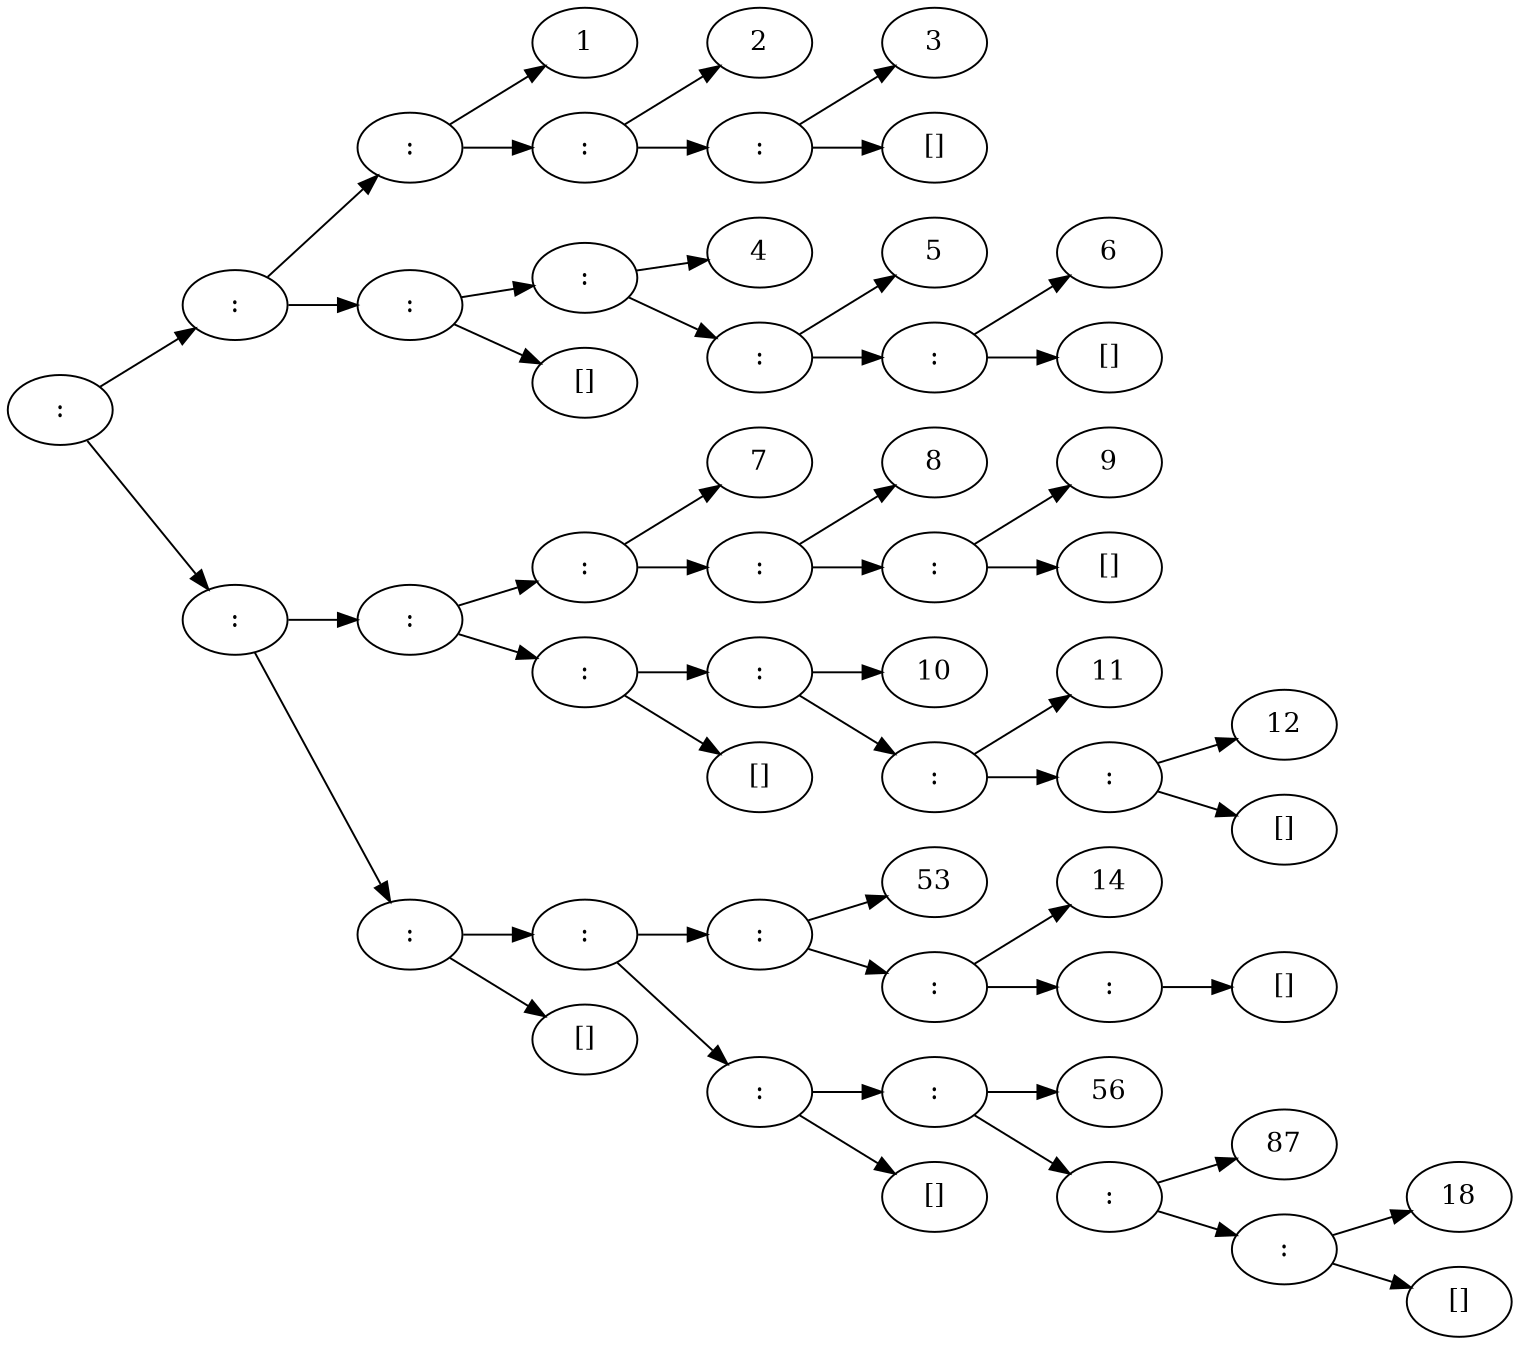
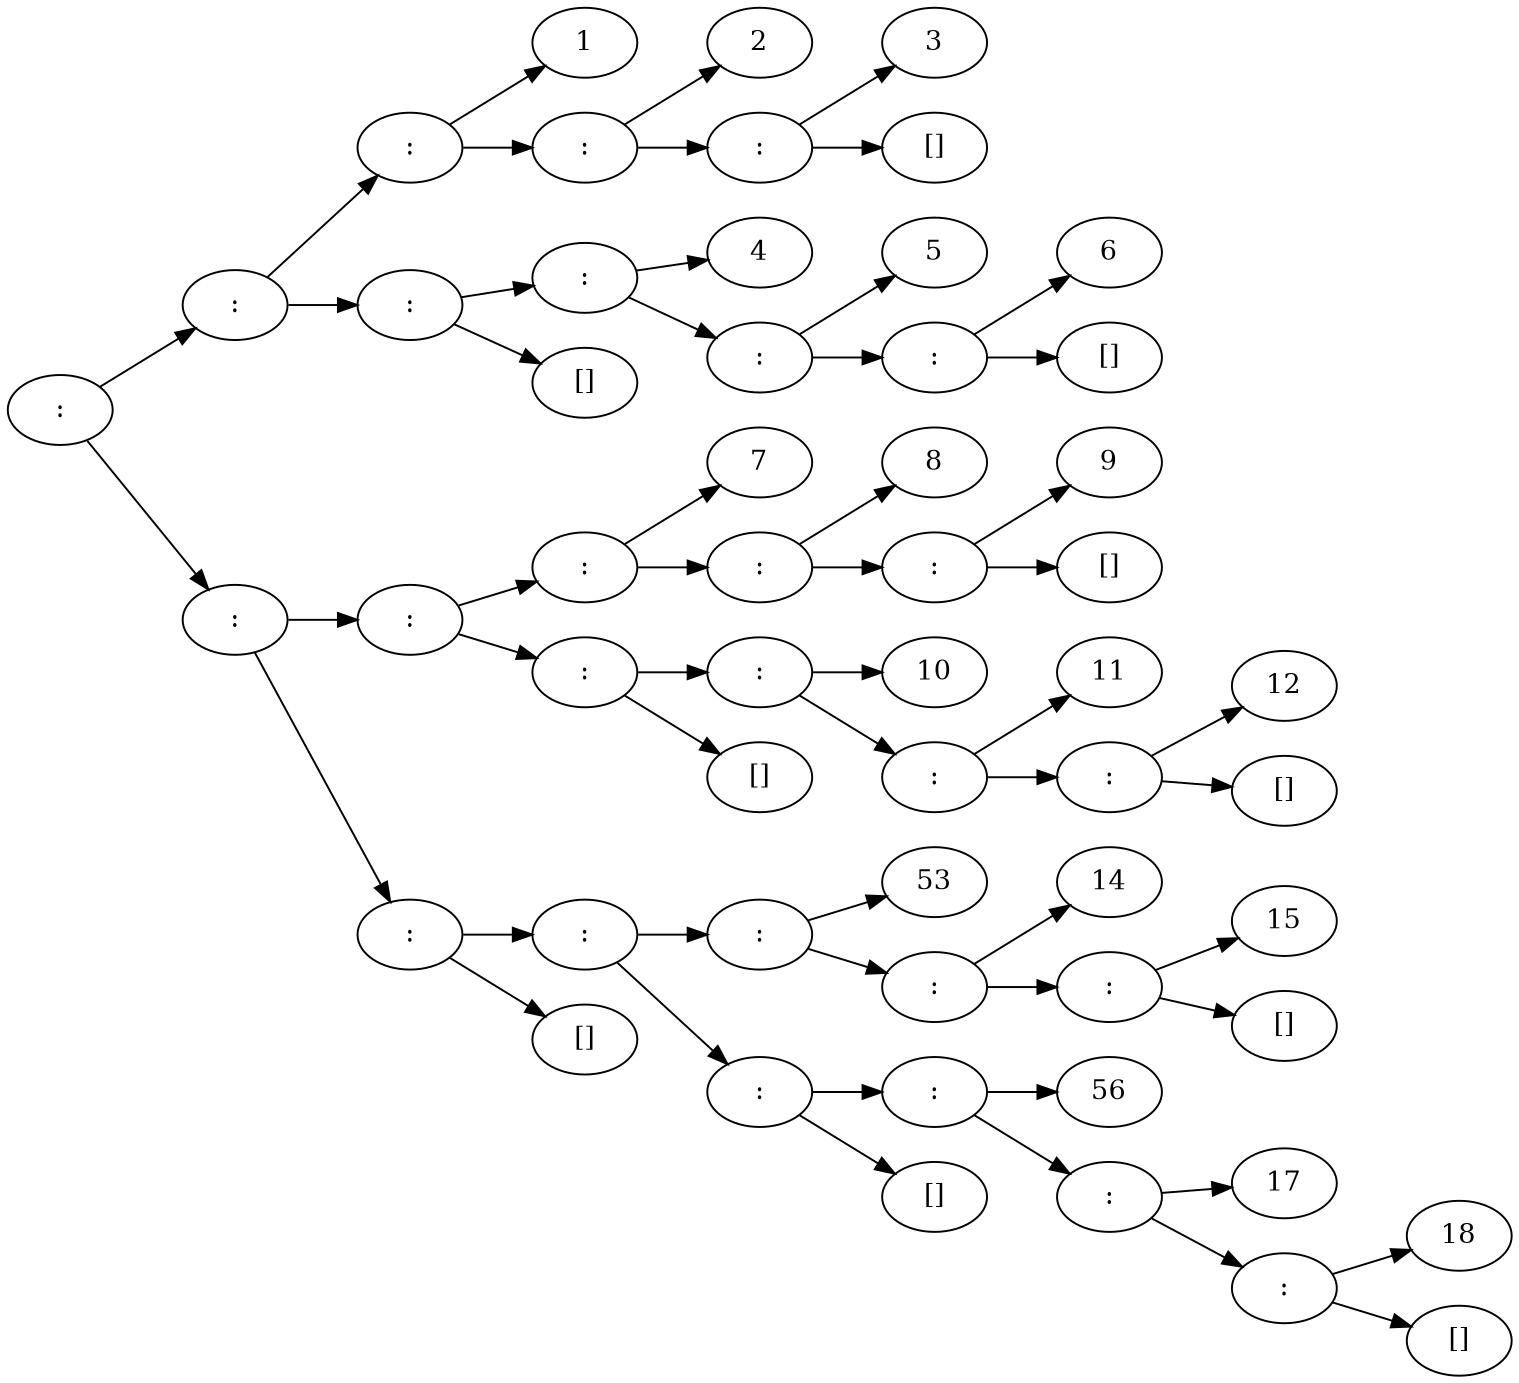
  digraph {
    rankdir=LR
    n1 [label=":"]
    n2 [label=":"]
    n3 [label=":"]
    n4 [label=":"]
    n5 [label=":"]
    n6 [label=":"]
    n7 [label=":"]
    n8 [label=1]
    n9 [label=":"]
    n10 [label=":"]
    n11 [label="[]"]
    n12 [label=2]
    n13 [label=":"]
    n14 [label=3]
    n15 [label="[]"]
    n16 [label=4]
    n17 [label=":"]
    n18 [label=5]
    n19 [label=":"]
    n20 [label=6]
    n21 [label="[]"]
    n22 [label=":"]
    n23 [label=":"]
    n24 [label=":"]
    n25 [label="[]"]
    n26 [label=7]
    n27 [label=":"]
    n28 [label=":"]
    n29 [label="[]"]
    n30 [label=8]
    n31 [label=":"]
    n32 [label=9]
    n33 [label="[]"]
    n34 [label=10]
    n35 [label=":"]
    n36 [label=11]
    n37 [label=":"]
    n38 [label=12]
    n39 [label="[]"]
    n40 [label=":"]
    n41 [label=":"]
    n42 [label=53]
    n43 [label=":"]
    n44 [label=":"]
    n45 [label="[]"]
    n46 [label=14]
    n47 [label=":"]
+   n48 [label=15]
    n49 [label="[]"]
    n50 [label=56]
    n51 [label=":"]
-   n52 [label=87]
+   n52 [label=17]
    n53 [label=":"]
    n54 [label=18]
    n55 [label="[]"]
    n1 -> n2
    n1 -> n3
    n2 -> n4
    n2 -> n5
    n3 -> n6
    n3 -> n7
    n4 -> n8
    n4 -> n9
    n5 -> n10
    n5 -> n11
    n6 -> n22
    n6 -> n23
    n7 -> n24
    n7 -> n25
    n9 -> n12
    n9 -> n13
    n10 -> n16
    n10 -> n17
    n13 -> n14
    n13 -> n15
    n17 -> n18
    n17 -> n19
    n19 -> n20
    n19 -> n21
    n22 -> n26
    n22 -> n27
    n23 -> n28
    n23 -> n29
    n24 -> n40
    n24 -> n41
    n27 -> n30
    n27 -> n31
    n28 -> n34
    n28 -> n35
    n31 -> n32
    n31 -> n33
    n35 -> n36
    n35 -> n37
    n37 -> n38
    n37 -> n39
    n40 -> n42
    n40 -> n43
    n41 -> n44
    n41 -> n45
    n43 -> n46
    n43 -> n47
    n44 -> n50
    n44 -> n51
+   n47 -> n48
    n47 -> n49
    n51 -> n52
    n51 -> n53
    n53 -> n54
    n53 -> n55
  }
